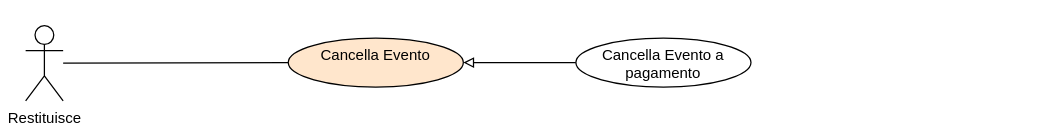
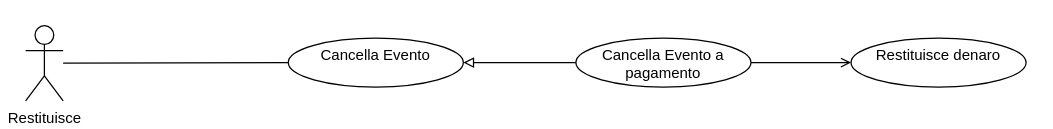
  <mxCell id="0" />
  <mxCell id="1" parent="0" />
  <mxCell id="2" value="" style="rounded=0;orthogonalLoop=1;jettySize=auto;html=1;endArrow=none;endFill=0;" edge="1" parent="1" source="3" target="5"><mxGeometry relative="1" as="geometry" /></mxCell>
  <mxCell id="3" value="Restituisce" style="shape=umlActor;verticalLabelPosition=bottom;verticalAlign=top;html=1;outlineConnect=0;" vertex="1" parent="1"><mxGeometry x="20" y="20" width="30" height="60" as="geometry" /></mxCell>
  <mxCell id="4" value="" style="edgeStyle=none;rounded=0;orthogonalLoop=1;jettySize=auto;html=1;endArrow=block;endFill=0;" edge="1" parent="1" source="7" target="5"><mxGeometry relative="1" as="geometry" /></mxCell>
- <mxCell id="5" value="Cancella Evento" style="ellipse;whiteSpace=wrap;html=1;verticalAlign=top;fillColor=#ffe6cc;" vertex="1" parent="1"><mxGeometry x="230" y="30" width="140" height="39" as="geometry" /></mxCell>
+ <mxCell id="5" value="Cancella Evento" style="ellipse;whiteSpace=wrap;html=1;verticalAlign=top;" vertex="1" parent="1"><mxGeometry x="230" y="30" width="140" height="39" as="geometry" /></mxCell>
+ <mxCell id="6" value="" style="edgeStyle=none;rounded=0;orthogonalLoop=1;jettySize=auto;html=1;endArrow=open;endFill=0;" edge="1" parent="1" source="7" target="8"><mxGeometry relative="1" as="geometry" /></mxCell>
  <mxCell id="7" value="Cancella Evento a pagamento" style="ellipse;whiteSpace=wrap;html=1;verticalAlign=top;" vertex="1" parent="1"><mxGeometry x="460" y="30" width="140" height="39" as="geometry" /></mxCell>
+ <mxCell id="8" value="Restituisce denaro" style="ellipse;whiteSpace=wrap;html=1;verticalAlign=top;" vertex="1" parent="1"><mxGeometry x="680" y="30" width="140" height="39" as="geometry" /></mxCell>
